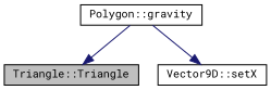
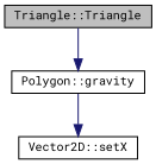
  digraph {
    fontname="Roboto Mono"
    rankdir=TB
    node [color=black fillcolor=white fontname="Roboto Mono" fontsize=10 shape=record style=filled]
    edge [color=midnightblue fontname="Roboto Mono" fontsize=10 labelfontname=Helvetica labelfontsize=10 style=solid]
    n1 [fillcolor=grey75 fontcolor=black height=0.2 label="Triangle::Triangle" width=0.4]
    n2 [height=0.2 label="Polygon::gravity" width=0.4]
-   n3 [height=0.2 label="Vector9D::setX" width=0.4]
-   n2 -> n1
+   n3 [height=0.2 label="Vector2D::setX" width=0.4]
+   n1 -> n2
    n2 -> n3
  }
